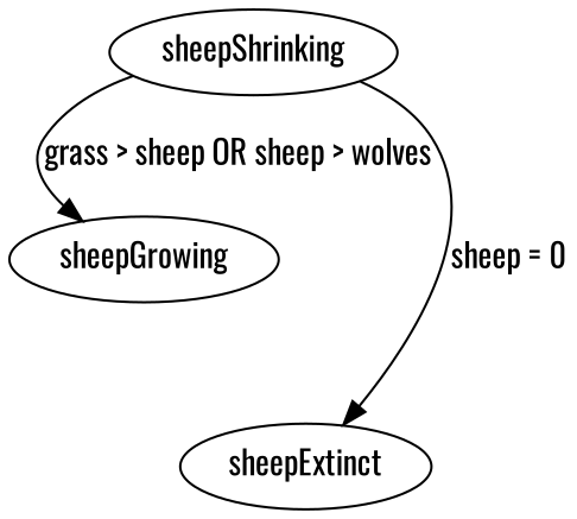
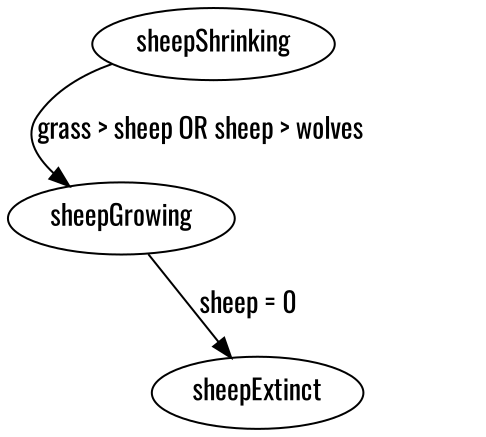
  strict digraph {
    fontname=Oswald
    node [fontname=Oswald]
    edge [fontname=Oswald]
    sheepShrinking
    sheepGrowing
    sheepExtinct
    sheepShrinking -> sheepGrowing [label="grass > sheep OR sheep > wolves"]
-   sheepShrinking -> sheepExtinct [label="sheep = 0"]
+   sheepGrowing -> sheepExtinct [label="sheep = 0"]
  }
